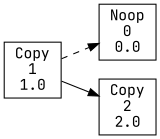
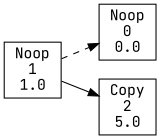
  digraph {
    fontname="JetBrains Mono"
    rankdir=LR
    node [fontname="JetBrains Mono" shape=box]
    edge [arrowhead=normal dir=forward fontname="JetBrains Mono"]
    n1 [label="Noop\n0\n0.0"]
-   n2 [label="Copy\n1\n1.0"]
-   n3 [label="Copy\n2\n2.0"]
+   n2 [label="Noop\n1\n1.0"]
+   n3 [label="Copy\n2\n5.0"]
    n2 -> n1 [contraint=True style=dashed]
    n2 -> n3 [contraint=False style=solid]
  }
